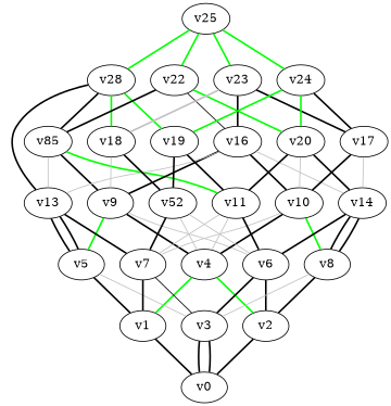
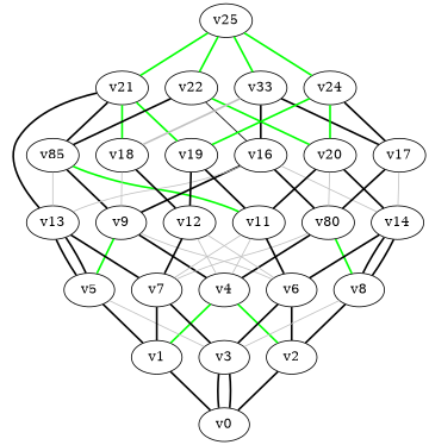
  digraph {
    edge [arrowhead=none color=black style=bold]
    v1
    v0
    v2
    v3
    v4
    v5
    v6
    v7
    v8
    v9
-   v10
+   v10 [label=v80]
    v11
-   v12 [label=v52]
+   v12
    v13
    v14
    n16 [label=v85]
    v16
    v17
    v18
    v19
    v20
-   v21 [label=v28]
+   v21
    v22
-   v23
+   v23 [label=v33]
    v24
    v25
    v1 -> v0
    v2 -> v0
    v3 -> v0
    v3 -> v0
    v4 -> v1 [color=green]
    v4 -> v2 [color=green]
    v5 -> v1
    v5 -> v3 [color=gray style=""]
    v6 -> v2
    v6 -> v3
    v7 -> v1
-   v7 -> v3 [style=solid]
+   v7 -> v3
    v8 -> v2
    v8 -> v3 [color=gray style=""]
    v9 -> v4
    v9 -> v5 [color=green]
    v9 -> v6 [color=gray style=""]
    v10 -> v4
    v10 -> v7 [color=gray style=""]
    v10 -> v8 [color=green]
    v11 -> v4 [color=gray style=""]
    v11 -> v6
    v11 -> v7 [color=gray style=""]
    v12 -> v4 [color=gray style=""]
    v12 -> v6 [color=gray style=""]
    v12 -> v7
    v13 -> v5
    v13 -> v5
    v13 -> v7
    v14 -> v6
    v14 -> v8
    v14 -> v8
    n16 -> v9
    n16 -> v11 [color=green]
    n16 -> v13 [color=gray style=""]
    v16 -> v9
    v16 -> v10
    v16 -> v13 [color=gray style=""]
    v16 -> v14 [color=gray style=""]
    v17 -> v10
    v17 -> v14 [color=gray style=""]
    v18 -> v9 [color=gray style=""]
    v18 -> v12
    v19 -> v11
    v19 -> v12
    v20 -> v10 [color=gray style=""]
    v20 -> v11
    v20 -> v14
    v21 -> v13
    v21 -> n16
    v21 -> v18 [color=green]
    v21 -> v19 [color=green]
    v22 -> n16
    v22 -> v16 [style=solid]
    v22 -> v20 [color=green]
    v23 -> v16
    v23 -> v17
    v23 -> v18 [color=gray]
    v24 -> v17
    v24 -> v19 [color=green]
    v24 -> v20 [color=green]
    v25 -> v21 [color=green]
    v25 -> v22 [color=green]
    v25 -> v23 [color=green]
    v25 -> v24 [color=green]
  }
